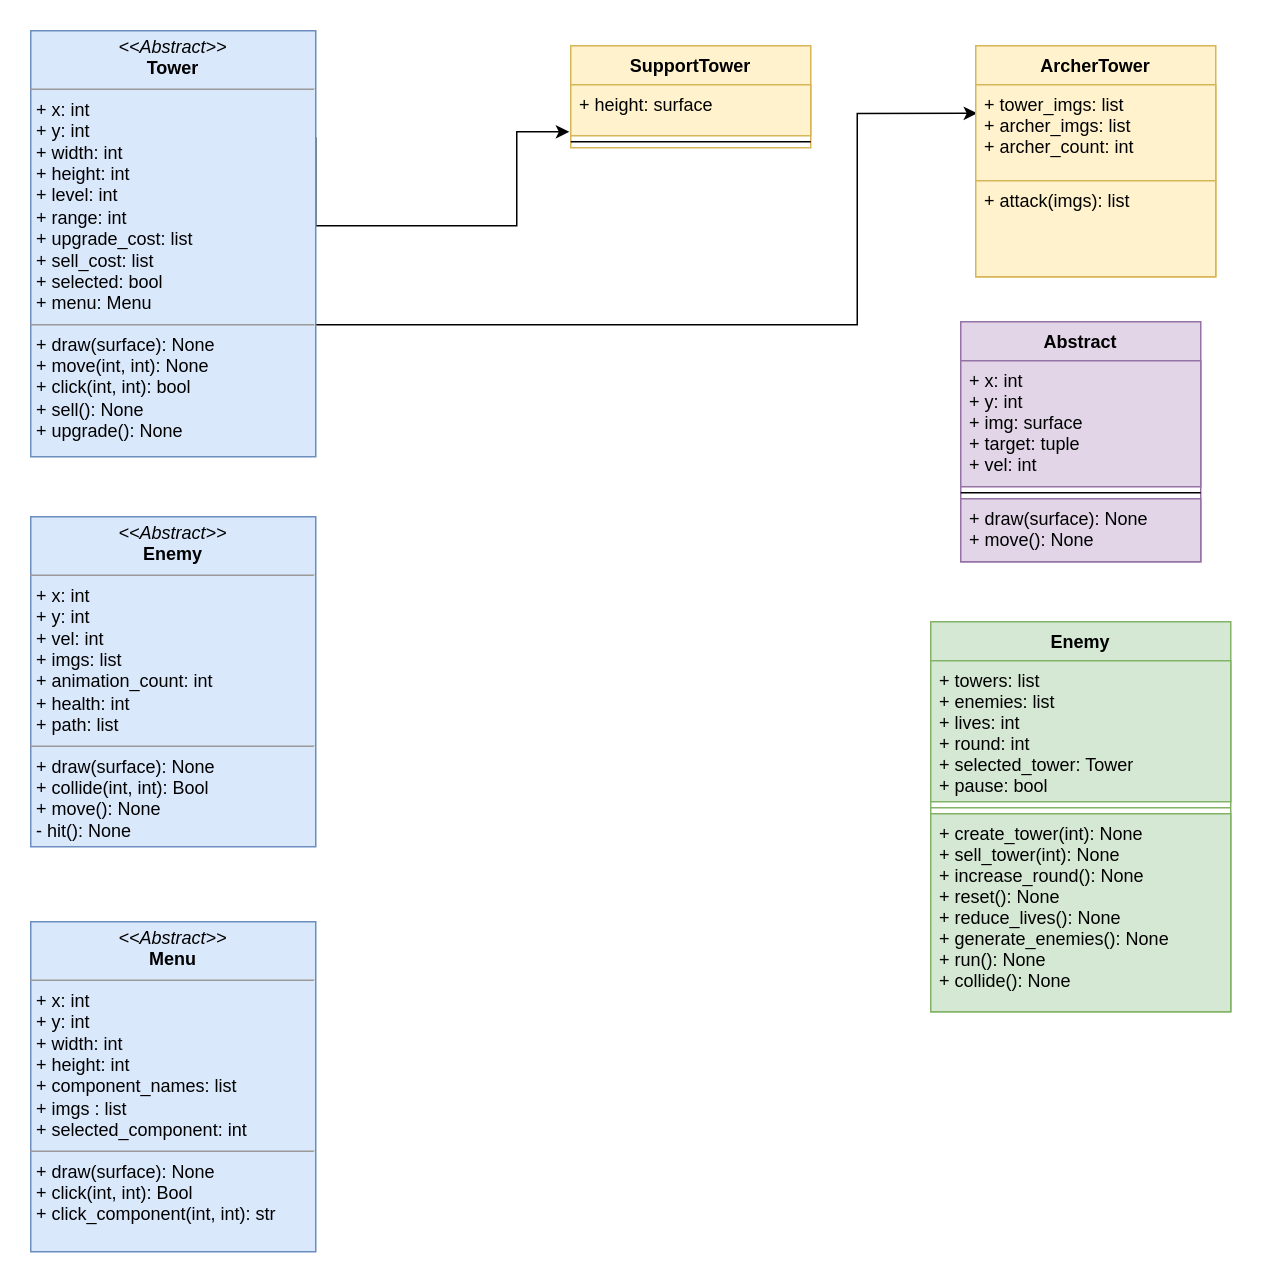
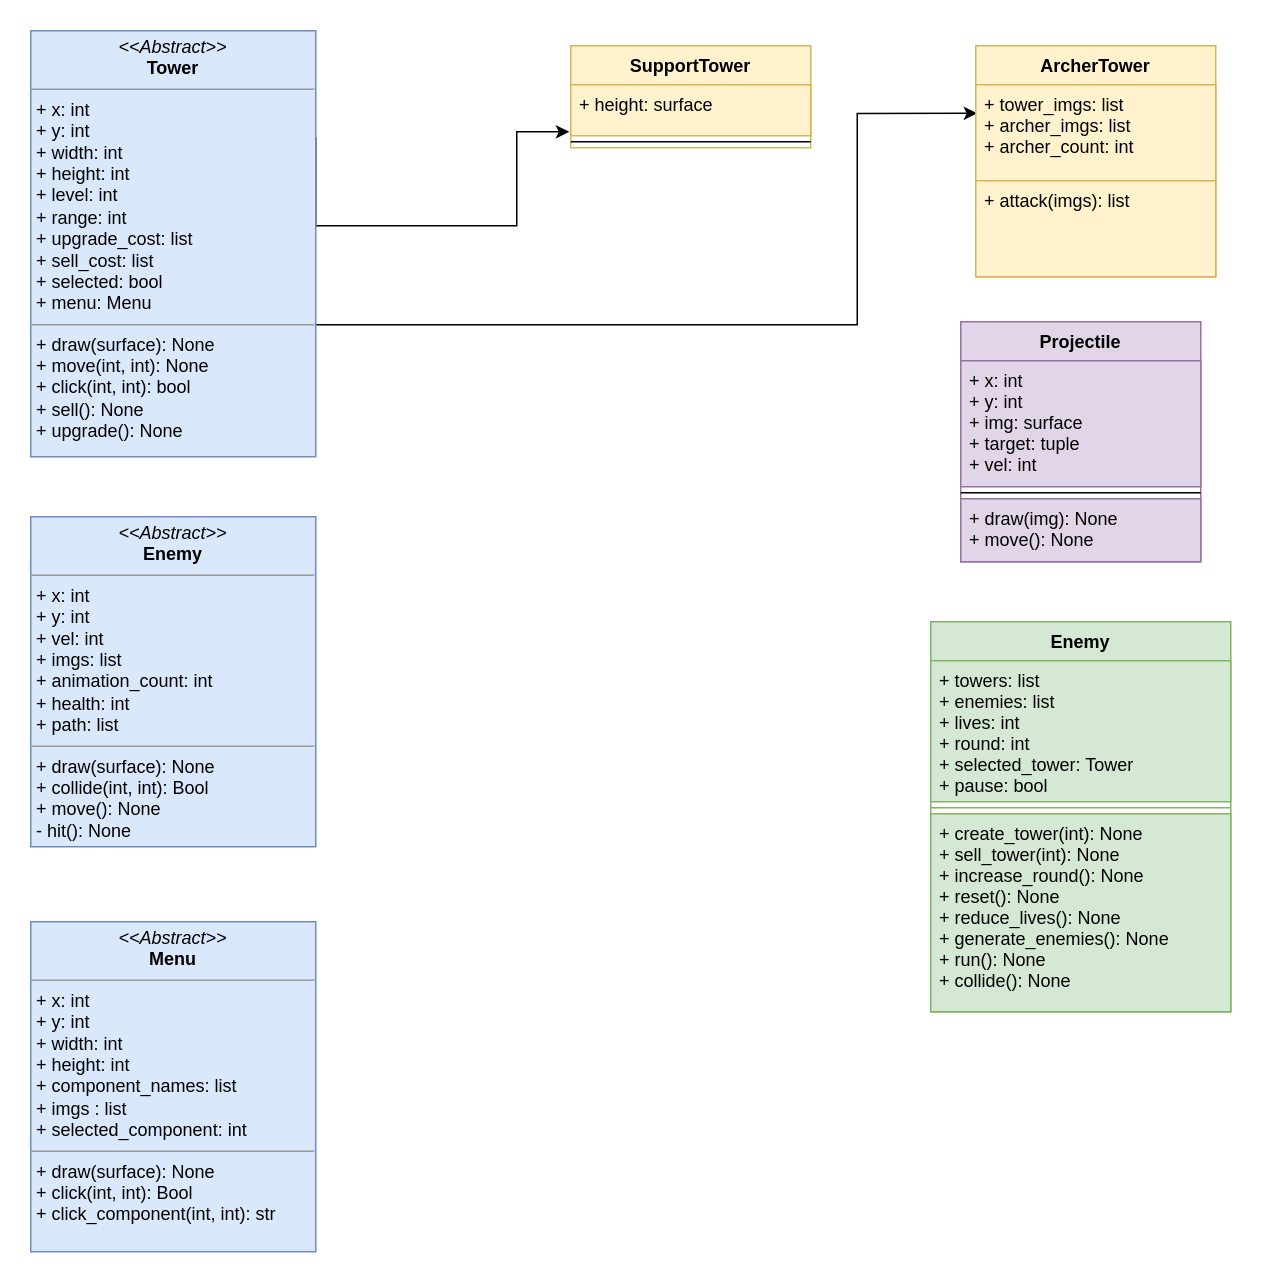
  <mxCell id="0" />
  <mxCell id="1" parent="0" />
  <mxCell id="2" style="edgeStyle=orthogonalEdgeStyle;rounded=0;orthogonalLoop=1;jettySize=auto;html=1;entryX=0.006;entryY=0.298;entryDx=0;entryDy=0;entryPerimeter=0;" parent="1" source="4" target="8" edge="1"><mxGeometry relative="1" as="geometry"><Array as="points"><mxPoint x="571" y="216" /></Array></mxGeometry></mxCell>
  <mxCell id="3" style="edgeStyle=orthogonalEdgeStyle;rounded=0;orthogonalLoop=1;jettySize=auto;html=1;exitX=1;exitY=0.25;exitDx=0;exitDy=0;entryX=-0.006;entryY=0.923;entryDx=0;entryDy=0;entryPerimeter=0;" parent="1" source="4" target="11" edge="1"><mxGeometry relative="1" as="geometry"><Array as="points"><mxPoint x="344" y="150" /></Array></mxGeometry></mxCell>
  <mxCell id="4" value="&lt;p style=&quot;margin: 0px ; margin-top: 4px ; text-align: center&quot;&gt;&lt;i&gt;&amp;lt;&amp;lt;Abstract&amp;gt;&amp;gt;&lt;/i&gt;&lt;br&gt;&lt;b&gt;Tower&lt;/b&gt;&lt;/p&gt;&lt;hr size=&quot;1&quot;&gt;&lt;p style=&quot;margin: 0px ; margin-left: 4px&quot;&gt;+ x: int&lt;br&gt;+ y: int&lt;/p&gt;&lt;p style=&quot;margin: 0px ; margin-left: 4px&quot;&gt;+ width: int&lt;/p&gt;&lt;p style=&quot;margin: 0px ; margin-left: 4px&quot;&gt;+ height: int&lt;/p&gt;&lt;p style=&quot;margin: 0px ; margin-left: 4px&quot;&gt;+ level: int&lt;/p&gt;&lt;p style=&quot;margin: 0px ; margin-left: 4px&quot;&gt;+ range: int&lt;/p&gt;&lt;p style=&quot;margin: 0px ; margin-left: 4px&quot;&gt;+ upgrade_cost: list&lt;/p&gt;&lt;p style=&quot;margin: 0px ; margin-left: 4px&quot;&gt;+ sell_cost: list&lt;/p&gt;&lt;p style=&quot;margin: 0px ; margin-left: 4px&quot;&gt;+ selected: bool&lt;/p&gt;&lt;p style=&quot;margin: 0px ; margin-left: 4px&quot;&gt;+ menu: Menu&lt;/p&gt;&lt;hr size=&quot;1&quot;&gt;&lt;p style=&quot;margin: 0px ; margin-left: 4px&quot;&gt;+ draw(surface): None&lt;br&gt;+ move(int, int): None&lt;/p&gt;&lt;p style=&quot;margin: 0px ; margin-left: 4px&quot;&gt;+ click(int, int): bool&lt;/p&gt;&lt;p style=&quot;margin: 0px ; margin-left: 4px&quot;&gt;+ sell(): None&lt;/p&gt;&lt;p style=&quot;margin: 0px ; margin-left: 4px&quot;&gt;+ upgrade(): None&lt;/p&gt;" style="verticalAlign=top;align=left;overflow=fill;fontSize=12;fontFamily=Helvetica;html=1;fillColor=#dae8fc;strokeColor=#6c8ebf;" parent="1" vertex="1"><mxGeometry x="20" y="20" width="190" height="284" as="geometry" /></mxCell>
  <mxCell id="5" value="&lt;p style=&quot;margin: 0px ; margin-top: 4px ; text-align: center&quot;&gt;&lt;i&gt;&amp;lt;&amp;lt;Abstract&amp;gt;&amp;gt;&lt;/i&gt;&lt;br&gt;&lt;b&gt;Enemy&lt;/b&gt;&lt;/p&gt;&lt;hr size=&quot;1&quot;&gt;&lt;p style=&quot;margin: 0px ; margin-left: 4px&quot;&gt;+ x: int&lt;br&gt;+ y: int&lt;/p&gt;&lt;p style=&quot;margin: 0px ; margin-left: 4px&quot;&gt;+ vel: int&lt;/p&gt;&lt;p style=&quot;margin: 0px ; margin-left: 4px&quot;&gt;+ imgs: list&lt;/p&gt;&lt;p style=&quot;margin: 0px ; margin-left: 4px&quot;&gt;+ animation_count: int&lt;/p&gt;&lt;p style=&quot;margin: 0px ; margin-left: 4px&quot;&gt;+ health: int&lt;/p&gt;&lt;p style=&quot;margin: 0px ; margin-left: 4px&quot;&gt;+ path: list&lt;/p&gt;&lt;hr size=&quot;1&quot;&gt;&lt;p style=&quot;margin: 0px ; margin-left: 4px&quot;&gt;+ draw(surface): None&lt;br&gt;+ collide(int, int): Bool&lt;/p&gt;&lt;p style=&quot;margin: 0px ; margin-left: 4px&quot;&gt;+ move(): None&lt;/p&gt;&lt;p style=&quot;margin: 0px ; margin-left: 4px&quot;&gt;- hit(): None&lt;/p&gt;" style="verticalAlign=top;align=left;overflow=fill;fontSize=12;fontFamily=Helvetica;html=1;fillColor=#dae8fc;strokeColor=#6c8ebf;" parent="1" vertex="1"><mxGeometry x="20" y="344" width="190" height="220" as="geometry" /></mxCell>
  <mxCell id="6" value="&lt;p style=&quot;margin: 0px ; margin-top: 4px ; text-align: center&quot;&gt;&lt;i&gt;&amp;lt;&amp;lt;Abstract&amp;gt;&amp;gt;&lt;/i&gt;&lt;br&gt;&lt;b&gt;Menu&lt;/b&gt;&lt;/p&gt;&lt;hr size=&quot;1&quot;&gt;&lt;p style=&quot;margin: 0px ; margin-left: 4px&quot;&gt;+ x: int&lt;br&gt;+ y: int&lt;/p&gt;&lt;p style=&quot;margin: 0px ; margin-left: 4px&quot;&gt;+ width: int&lt;/p&gt;&lt;p style=&quot;margin: 0px ; margin-left: 4px&quot;&gt;+ height: int&lt;/p&gt;&lt;p style=&quot;margin: 0px ; margin-left: 4px&quot;&gt;+ component_names: list&lt;/p&gt;&lt;p style=&quot;margin: 0px ; margin-left: 4px&quot;&gt;+ imgs : list&lt;/p&gt;&lt;p style=&quot;margin: 0px ; margin-left: 4px&quot;&gt;+ selected_component: int&lt;/p&gt;&lt;hr size=&quot;1&quot;&gt;&lt;p style=&quot;margin: 0px ; margin-left: 4px&quot;&gt;+ draw(surface): None&lt;br&gt;+ click(int, int): Bool&lt;/p&gt;&lt;p style=&quot;margin: 0px ; margin-left: 4px&quot;&gt;+ click_component(int, int): str&lt;/p&gt;&lt;p style=&quot;margin: 0px ; margin-left: 4px&quot;&gt;&amp;nbsp;&amp;nbsp;&lt;/p&gt;" style="verticalAlign=top;align=left;overflow=fill;fontSize=12;fontFamily=Helvetica;html=1;fillColor=#dae8fc;strokeColor=#6c8ebf;" parent="1" vertex="1"><mxGeometry x="20" y="614" width="190" height="220" as="geometry" /></mxCell>
  <mxCell id="7" value="ArcherTower&#10;&#10;" style="swimlane;fontStyle=1;align=center;verticalAlign=top;childLayout=stackLayout;horizontal=1;startSize=26;horizontalStack=0;resizeParent=1;resizeParentMax=0;resizeLast=0;collapsible=1;marginBottom=0;fillColor=#fff2cc;strokeColor=#d6b656;" parent="1" vertex="1"><mxGeometry x="650" y="30" width="160" height="154" as="geometry"><mxRectangle x="580" y="45" width="100" height="26" as="alternateBounds" /></mxGeometry></mxCell>
  <mxCell id="8" value="+ tower_imgs: list&#10;+ archer_imgs: list&#10;+ archer_count: int&#10;" style="text;strokeColor=#d6b656;fillColor=#fff2cc;align=left;verticalAlign=top;spacingLeft=4;spacingRight=4;overflow=hidden;rotatable=0;points=[[0,0.5],[1,0.5]];portConstraint=eastwest;" parent="7" vertex="1"><mxGeometry y="26" width="160" height="64" as="geometry" /></mxCell>
  <mxCell id="9" value="+ attack(imgs): list" style="text;strokeColor=#d6b656;fillColor=#fff2cc;align=left;verticalAlign=top;spacingLeft=4;spacingRight=4;overflow=hidden;rotatable=0;points=[[0,0.5],[1,0.5]];portConstraint=eastwest;" parent="7" vertex="1"><mxGeometry y="90" width="160" height="64" as="geometry" /></mxCell>
  <mxCell id="10" value="SupportTower&#10;&#10;" style="swimlane;fontStyle=1;align=center;verticalAlign=top;childLayout=stackLayout;horizontal=1;startSize=26;horizontalStack=0;resizeParent=1;resizeParentMax=0;resizeLast=0;collapsible=1;marginBottom=0;fillColor=#fff2cc;strokeColor=#d6b656;" parent="1" vertex="1"><mxGeometry x="380" y="30" width="160" height="68" as="geometry"><mxRectangle x="345" y="89" width="110" height="26" as="alternateBounds" /></mxGeometry></mxCell>
  <mxCell id="11" value="+ height: surface&#10;" style="text;strokeColor=#d6b656;fillColor=#fff2cc;align=left;verticalAlign=top;spacingLeft=4;spacingRight=4;overflow=hidden;rotatable=0;points=[[0,0.5],[1,0.5]];portConstraint=eastwest;" parent="10" vertex="1"><mxGeometry y="26" width="160" height="34" as="geometry" /></mxCell>
  <mxCell id="12" value="" style="line;strokeWidth=1;fillColor=none;align=left;verticalAlign=middle;spacingTop=-1;spacingLeft=3;spacingRight=3;rotatable=0;labelPosition=right;points=[];portConstraint=eastwest;" parent="10" vertex="1"><mxGeometry y="60" width="160" height="8" as="geometry" /></mxCell>
  <mxCell id="13" value="Enemy" style="swimlane;fontStyle=1;align=center;verticalAlign=top;childLayout=stackLayout;horizontal=1;startSize=26;horizontalStack=0;resizeParent=1;resizeParentMax=0;resizeLast=0;collapsible=1;marginBottom=0;fillColor=#d5e8d4;strokeColor=#82b366;" parent="1" vertex="1"><mxGeometry x="620" y="414" width="200" height="260" as="geometry" /></mxCell>
  <mxCell id="14" value="+ towers: list&#10;+ enemies: list&#10;+ lives: int&#10;+ round: int&#10;+ selected_tower: Tower&#10;+ pause: bool" style="text;strokeColor=#82b366;fillColor=#d5e8d4;align=left;verticalAlign=top;spacingLeft=4;spacingRight=4;overflow=hidden;rotatable=0;points=[[0,0.5],[1,0.5]];portConstraint=eastwest;" parent="13" vertex="1"><mxGeometry y="26" width="200" height="94" as="geometry" /></mxCell>
  <mxCell id="15" value="" style="line;strokeWidth=1;fillColor=#d5e8d4;align=left;verticalAlign=middle;spacingTop=-1;spacingLeft=3;spacingRight=3;rotatable=0;labelPosition=right;points=[];portConstraint=eastwest;strokeColor=#82b366;" parent="13" vertex="1"><mxGeometry y="120" width="200" height="8" as="geometry" /></mxCell>
  <mxCell id="16" value="+ create_tower(int): None&#10;+ sell_tower(int): None&#10;+ increase_round(): None&#10;+ reset(): None&#10;+ reduce_lives(): None&#10;+ generate_enemies(): None&#10;+ run(): None&#10;+ collide(): None&#10;" style="text;strokeColor=#82b366;fillColor=#d5e8d4;align=left;verticalAlign=top;spacingLeft=4;spacingRight=4;overflow=hidden;rotatable=0;points=[[0,0.5],[1,0.5]];portConstraint=eastwest;" parent="13" vertex="1"><mxGeometry y="128" width="200" height="132" as="geometry" /></mxCell>
- <mxCell id="17" value="Abstract" style="swimlane;fontStyle=1;align=center;verticalAlign=top;childLayout=stackLayout;horizontal=1;startSize=26;horizontalStack=0;resizeParent=1;resizeParentMax=0;resizeLast=0;collapsible=1;marginBottom=0;fillColor=#e1d5e7;strokeColor=#9673a6;" parent="1" vertex="1"><mxGeometry x="640" y="214" width="160" height="160" as="geometry"><mxRectangle y="26" width="160" height="26" as="alternateBounds" /></mxGeometry></mxCell>
+ <mxCell id="17" value="Projectile" style="swimlane;fontStyle=1;align=center;verticalAlign=top;childLayout=stackLayout;horizontal=1;startSize=26;horizontalStack=0;resizeParent=1;resizeParentMax=0;resizeLast=0;collapsible=1;marginBottom=0;fillColor=#e1d5e7;strokeColor=#9673a6;" parent="1" vertex="1"><mxGeometry x="640" y="214" width="160" height="160" as="geometry"><mxRectangle y="26" width="160" height="26" as="alternateBounds" /></mxGeometry></mxCell>
  <mxCell id="18" value="+ x: int&#10;+ y: int&#10;+ img: surface&#10;+ target: tuple&#10;+ vel: int&#10;" style="text;strokeColor=#9673a6;fillColor=#e1d5e7;align=left;verticalAlign=top;spacingLeft=4;spacingRight=4;overflow=hidden;rotatable=0;points=[[0,0.5],[1,0.5]];portConstraint=eastwest;" parent="17" vertex="1"><mxGeometry y="26" width="160" height="84" as="geometry" /></mxCell>
  <mxCell id="19" value="" style="line;strokeWidth=1;fillColor=none;align=left;verticalAlign=middle;spacingTop=-1;spacingLeft=3;spacingRight=3;rotatable=0;labelPosition=right;points=[];portConstraint=eastwest;" parent="17" vertex="1"><mxGeometry y="110" width="160" height="8" as="geometry" /></mxCell>
- <mxCell id="20" value="+ draw(surface): None&#10;+ move(): None&#10;" style="text;strokeColor=#9673a6;fillColor=#e1d5e7;align=left;verticalAlign=top;spacingLeft=4;spacingRight=4;overflow=hidden;rotatable=0;points=[[0,0.5],[1,0.5]];portConstraint=eastwest;" parent="17" vertex="1"><mxGeometry y="118" width="160" height="42" as="geometry" /></mxCell>
+ <mxCell id="20" value="+ draw(img): None&#10;+ move(): None&#10;" style="text;strokeColor=#9673a6;fillColor=#e1d5e7;align=left;verticalAlign=top;spacingLeft=4;spacingRight=4;overflow=hidden;rotatable=0;points=[[0,0.5],[1,0.5]];portConstraint=eastwest;" parent="17" vertex="1"><mxGeometry y="118" width="160" height="42" as="geometry" /></mxCell>
